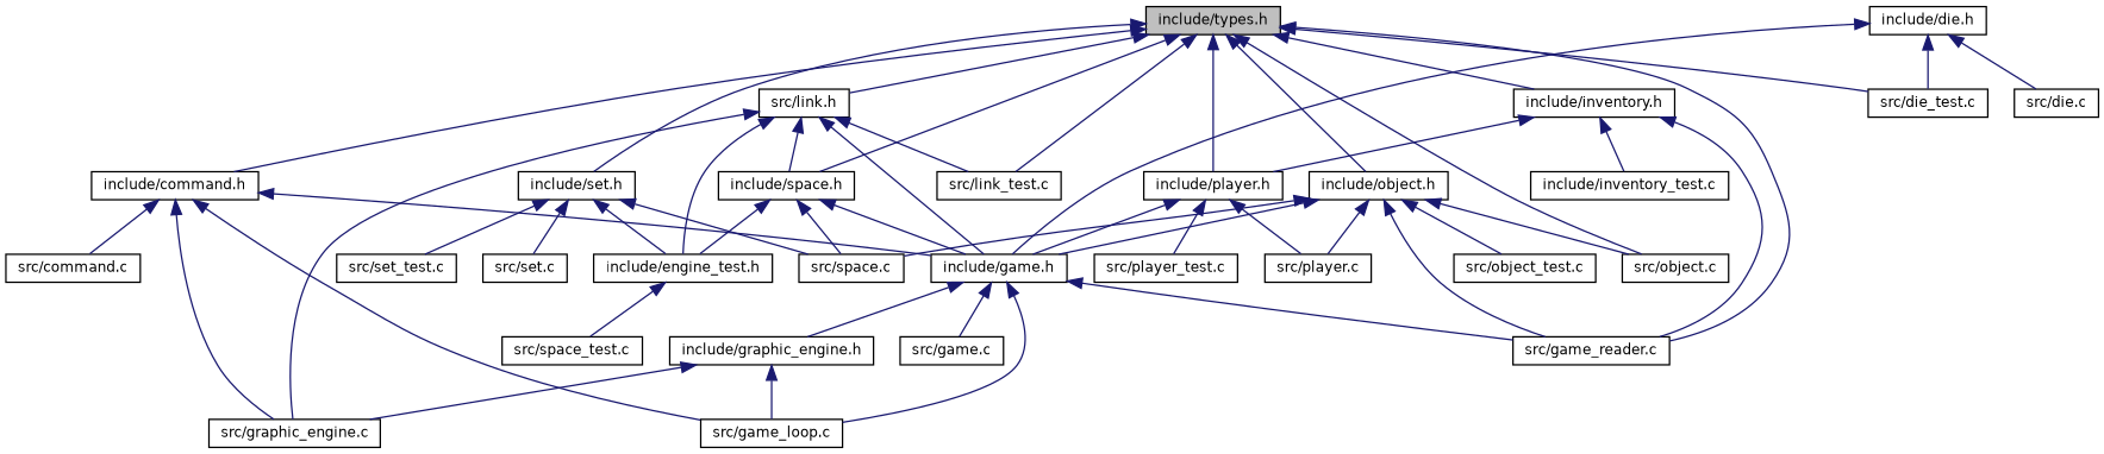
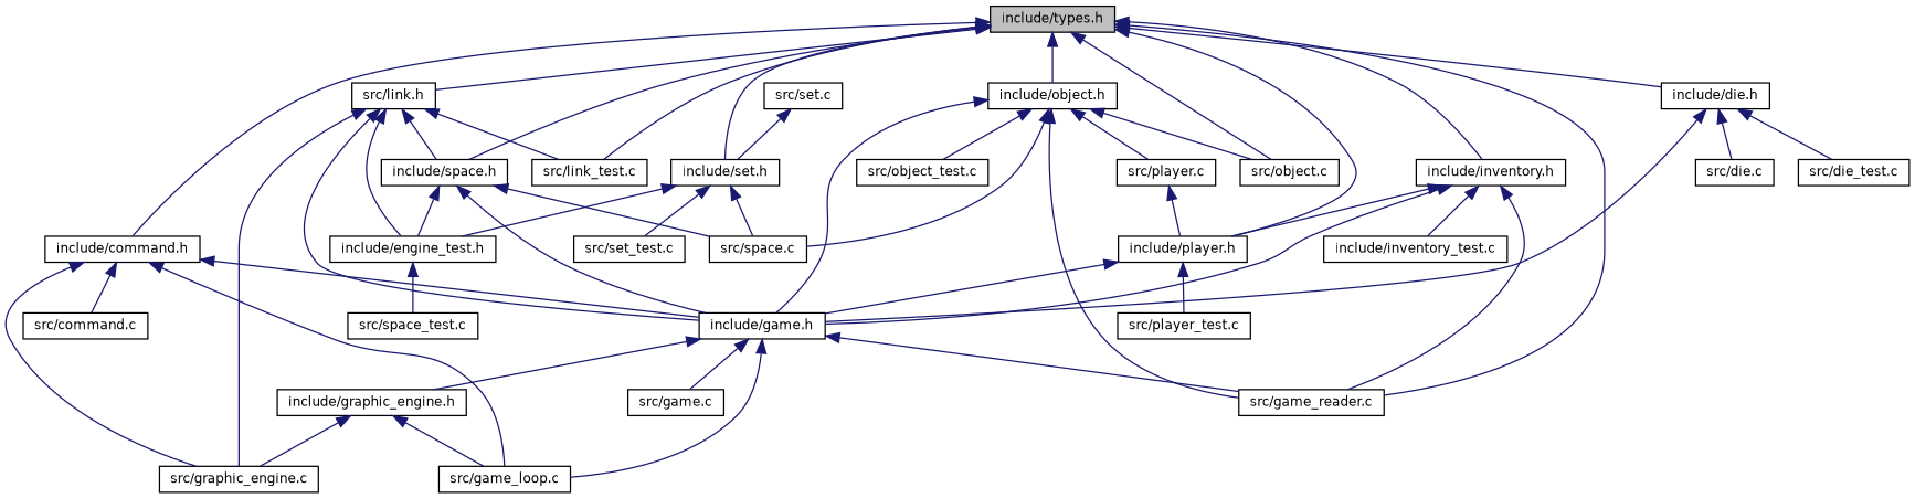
  digraph {
    node [color=black fillcolor=white fontname=Helvetica fontsize=10 shape=record style=filled]
    edge [color=midnightblue dir=back fontname=Helvetica fontsize=10 labelfontname=Helvetica labelfontsize=10 style=solid]
    n1 [fillcolor=grey75 fontcolor=black height=0.2 label="include/types.h" width=0.4]
    n2 [height=0.2 label="include/command.h" width=0.4]
    n3 [height=0.2 label="include/die.h" width=0.4]
    n4 [height=0.2 label="include/player.h" width=0.4]
    n5 [height=0.2 label="include/inventory.h" width=0.4]
    n6 [height=0.2 label="include/object.h" width=0.4]
    n7 [height=0.2 label="src/object.c" width=0.4]
    n8 [height=0.2 label="include/space.h" width=0.4]
    n9 [height=0.2 label="src/link.h" width=0.4]
    n10 [height=0.2 label="src/link_test.c" width=0.4]
    n11 [height=0.2 label="include/set.h" width=0.4]
    n12 [height=0.2 label="src/game_reader.c" width=0.4]
    n13 [height=0.2 label="include/game.h" width=0.4]
    n14 [height=0.2 label="src/game_loop.c" width=0.4]
    n15 [height=0.2 label="src/graphic_engine.c" width=0.4]
    n16 [height=0.2 label="src/command.c" width=0.4]
    n17 [height=0.2 label="src/die.c" width=0.4]
    n18 [height=0.2 label="src/die_test.c" width=0.4]
    n19 [height=0.2 label="src/player.c" width=0.4]
    n20 [height=0.2 label="src/player_test.c" width=0.4]
    n21 [height=0.2 label="include/inventory_test.c" width=0.4]
    n22 [height=0.2 label="src/object_test.c" width=0.4]
    n23 [height=0.2 label="src/space.c" width=0.4]
    n24 [height=0.2 label="include/engine_test.h" width=0.4]
    n25 [height=0.2 label="src/set.c" width=0.4]
    n26 [height=0.2 label="src/set_test.c" width=0.4]
    n27 [height=0.2 label="include/graphic_engine.h" width=0.4]
    n28 [height=0.2 label="src/game.c" width=0.4]
    n29 [height=0.2 label="src/space_test.c" width=0.4]
    n1 -> n2
-   n1 -> n18
+   n1 -> n3
    n1 -> n4
    n1 -> n5
    n1 -> n6
    n1 -> n7
    n1 -> n8
    n1 -> n9
    n1 -> n10
    n1 -> n11
    n1 -> n12
    n2 -> n13
    n2 -> n14
    n2 -> n15
    n2 -> n16
    n3 -> n13
    n3 -> n17
    n3 -> n18
    n4 -> n13
-   n4 -> n19
+   n19 -> n4
    n4 -> n20
    n5 -> n4
    n5 -> n12
+   n5 -> n13
    n5 -> n21
    n6 -> n7
    n6 -> n12
    n6 -> n13
    n6 -> n19
    n6 -> n22
    n6 -> n23
    n8 -> n13
    n8 -> n23
    n8 -> n24
    n9 -> n8
    n9 -> n10
    n9 -> n13
    n9 -> n15
    n9 -> n24
    n11 -> n23
    n11 -> n24
-   n11 -> n25
+   n25 -> n11
    n11 -> n26
    n13 -> n12
    n13 -> n14
    n13 -> n27
    n13 -> n28
    n24 -> n29
    n27 -> n14
    n27 -> n15
  }
